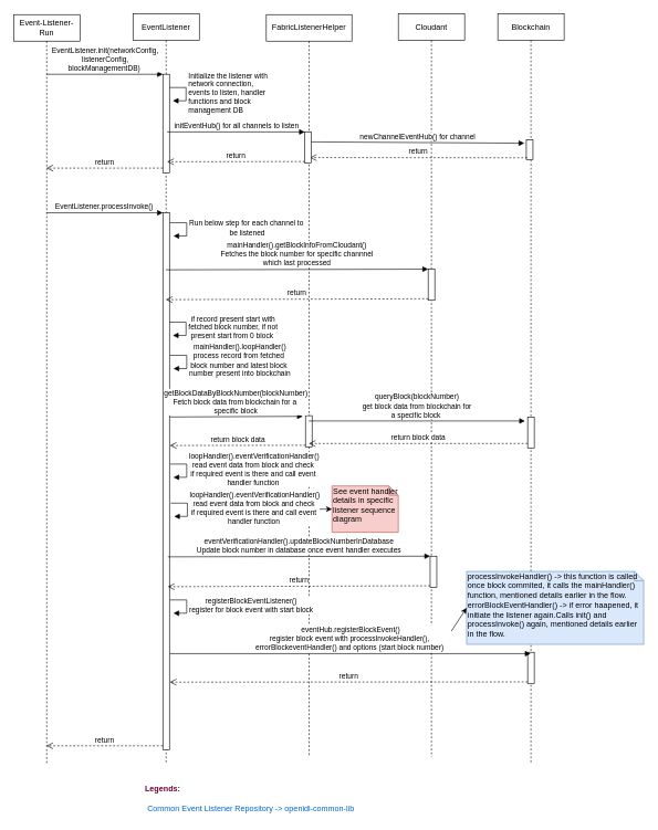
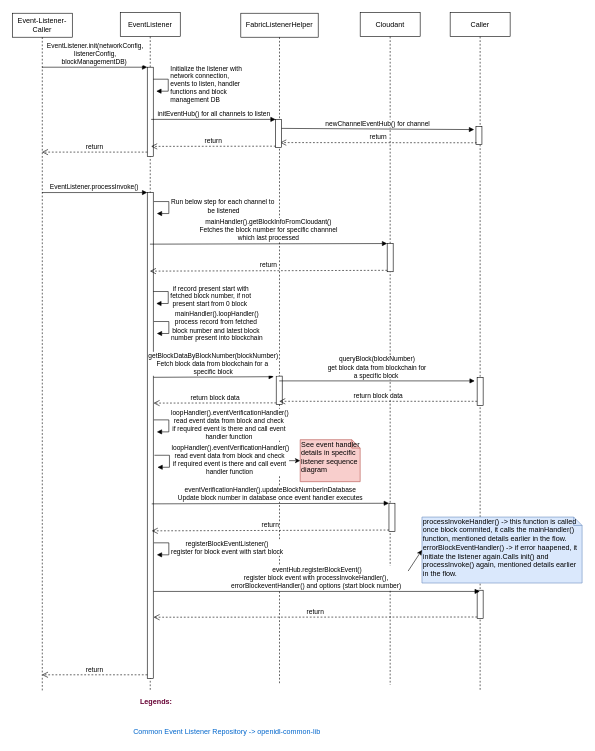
  <mxCell id="0" />
  <mxCell id="1" parent="0" />
- <mxCell id="2" value="Event-Listener-Run" style="shape=umlLifeline;perimeter=lifelinePerimeter;whiteSpace=wrap;html=1;container=1;collapsible=0;recursiveResize=0;outlineConnect=0;" vertex="1" parent="1"><mxGeometry x="20" y="21" width="100" height="1130" as="geometry" /></mxCell>
+ <mxCell id="2" value="Event-Listener-Caller" style="shape=umlLifeline;perimeter=lifelinePerimeter;whiteSpace=wrap;html=1;container=1;collapsible=0;recursiveResize=0;outlineConnect=0;" vertex="1" parent="1"><mxGeometry x="20" y="21" width="100" height="1130" as="geometry" /></mxCell>
  <mxCell id="3" value="EventListener" style="shape=umlLifeline;perimeter=lifelinePerimeter;whiteSpace=wrap;html=1;container=1;collapsible=0;recursiveResize=0;outlineConnect=0;" vertex="1" parent="1"><mxGeometry x="200" y="20" width="100" height="1131" as="geometry" /></mxCell>
  <mxCell id="4" value="" style="html=1;points=[];perimeter=orthogonalPerimeter;" vertex="1" parent="3"><mxGeometry x="45" y="91" width="10" height="149" as="geometry" /></mxCell>
  <mxCell id="5" value="" style="html=1;points=[];perimeter=orthogonalPerimeter;" vertex="1" parent="3"><mxGeometry x="45" y="300" width="10" height="810" as="geometry" /></mxCell>
  <mxCell id="6" value="EventListener.processInvoke()&amp;nbsp;" style="html=1;verticalAlign=bottom;endArrow=block;entryX=0;entryY=0;" edge="1" parent="3" target="5"><mxGeometry relative="1" as="geometry"><mxPoint x="-130.5" y="300" as="sourcePoint" /></mxGeometry></mxCell>
  <mxCell id="7" value="Cloudant" style="shape=umlLifeline;perimeter=lifelinePerimeter;whiteSpace=wrap;html=1;container=1;collapsible=0;recursiveResize=0;outlineConnect=0;" vertex="1" parent="1"><mxGeometry x="600" y="20" width="100" height="1121" as="geometry" /></mxCell>
  <mxCell id="8" value="" style="html=1;points=[];perimeter=orthogonalPerimeter;" vertex="1" parent="7"><mxGeometry x="45" y="385" width="10" height="47" as="geometry" /></mxCell>
  <mxCell id="9" value="EventListener.init(networkConfig, &lt;br&gt;listenerConfig,&lt;br&gt;blockManagementDB)&amp;nbsp;" style="html=1;verticalAlign=bottom;endArrow=block;entryX=0;entryY=0;" edge="1" target="4" parent="1" source="2"><mxGeometry relative="1" as="geometry"><mxPoint x="175" y="111" as="sourcePoint" /></mxGeometry></mxCell>
  <mxCell id="10" value="return" style="html=1;verticalAlign=bottom;endArrow=open;dashed=1;endSize=8;exitX=0;exitY=0.95;" edge="1" source="4" parent="1" target="2"><mxGeometry relative="1" as="geometry"><mxPoint x="175" y="187" as="targetPoint" /></mxGeometry></mxCell>
  <mxCell id="11" value="&lt;span style=&quot;text-align: center&quot;&gt;Initialize the listener with&amp;nbsp;&lt;/span&gt;&lt;br style=&quot;text-align: center&quot;&gt;&lt;span style=&quot;text-align: center&quot;&gt;network connection, &lt;br&gt;events to listen, handler &lt;br&gt;functions and block &lt;br&gt;management DB&amp;nbsp;&lt;/span&gt;" style="edgeStyle=orthogonalEdgeStyle;html=1;align=left;spacingLeft=2;endArrow=block;rounded=0;entryX=1;entryY=0;" edge="1" parent="1"><mxGeometry relative="1" as="geometry"><mxPoint x="255" y="131" as="sourcePoint" /><Array as="points"><mxPoint x="280" y="131" /></Array><mxPoint x="260" y="151" as="targetPoint" /></mxGeometry></mxCell>
- <mxCell id="12" value="Blockchain" style="shape=umlLifeline;perimeter=lifelinePerimeter;whiteSpace=wrap;html=1;container=1;collapsible=0;recursiveResize=0;outlineConnect=0;" vertex="1" parent="1"><mxGeometry x="750" y="20" width="100" height="1131" as="geometry" /></mxCell>
+ <mxCell id="12" value="Caller" style="shape=umlLifeline;perimeter=lifelinePerimeter;whiteSpace=wrap;html=1;container=1;collapsible=0;recursiveResize=0;outlineConnect=0;" vertex="1" parent="1"><mxGeometry x="750" y="20" width="100" height="1131" as="geometry" /></mxCell>
  <mxCell id="13" value="" style="html=1;points=[];perimeter=orthogonalPerimeter;" vertex="1" parent="12"><mxGeometry x="43" y="190" width="10" height="30" as="geometry" /></mxCell>
  <mxCell id="14" value="" style="html=1;points=[];perimeter=orthogonalPerimeter;" vertex="1" parent="12"><mxGeometry x="45" y="963" width="10" height="47" as="geometry" /></mxCell>
  <mxCell id="15" value="FabricListenerHelper" style="shape=umlLifeline;perimeter=lifelinePerimeter;whiteSpace=wrap;html=1;container=1;collapsible=0;recursiveResize=0;outlineConnect=0;" vertex="1" parent="1"><mxGeometry x="401" y="21" width="129" height="1120" as="geometry" /></mxCell>
  <mxCell id="16" value="" style="html=1;points=[];perimeter=orthogonalPerimeter;" vertex="1" parent="15"><mxGeometry x="59" y="605" width="10" height="47" as="geometry" /></mxCell>
  <mxCell id="17" value="See event handler details in specific listener sequence diagram" style="shape=note;whiteSpace=wrap;html=1;size=14;verticalAlign=top;align=left;spacingTop=-6;fillColor=#f8cecc;strokeColor=#b85450;" vertex="1" parent="15"><mxGeometry x="99" y="711" width="100" height="70" as="geometry" /></mxCell>
  <mxCell id="18" value="" style="endArrow=classic;html=1;entryX=0;entryY=0.5;entryDx=0;entryDy=0;entryPerimeter=0;" edge="1" parent="15" source="15" target="17"><mxGeometry width="50" height="50" relative="1" as="geometry"><mxPoint x="-291" y="1020" as="sourcePoint" /><mxPoint x="79" y="750" as="targetPoint" /></mxGeometry></mxCell>
  <mxCell id="19" value="return" style="html=1;verticalAlign=bottom;endArrow=open;dashed=1;endSize=8;entryX=0.767;entryY=0.823;entryDx=0;entryDy=0;entryPerimeter=0;exitX=0.133;exitY=0.9;exitDx=0;exitDy=0;exitPerimeter=0;" edge="1" source="13" parent="1" target="21"><mxGeometry relative="1" as="geometry"><mxPoint x="470" y="241" as="targetPoint" /><mxPoint x="760" y="237" as="sourcePoint" /></mxGeometry></mxCell>
  <mxCell id="20" value="newChannelEventHub() for channel" style="html=1;verticalAlign=bottom;endArrow=block;exitX=0.9;exitY=0.241;exitDx=0;exitDy=0;exitPerimeter=0;" edge="1" parent="1"><mxGeometry relative="1" as="geometry"><mxPoint x="468" y="213" as="sourcePoint" /><mxPoint x="790" y="215" as="targetPoint" /></mxGeometry></mxCell>
  <mxCell id="21" value="" style="html=1;points=[];perimeter=orthogonalPerimeter;" vertex="1" parent="1"><mxGeometry x="459" y="198" width="10" height="47" as="geometry" /></mxCell>
  <mxCell id="22" value="return" style="html=1;verticalAlign=bottom;endArrow=open;dashed=1;endSize=8;exitX=0;exitY=0.95;" edge="1" parent="1" source="21"><mxGeometry relative="1" as="geometry"><mxPoint x="251.5" y="243" as="targetPoint" /></mxGeometry></mxCell>
  <mxCell id="23" value="initEventHub() for all channels to listen" style="html=1;verticalAlign=bottom;endArrow=block;entryX=0;entryY=0;" edge="1" parent="1" target="21"><mxGeometry relative="1" as="geometry"><mxPoint x="251.5" y="198" as="sourcePoint" /></mxGeometry></mxCell>
  <mxCell id="24" value="return" style="html=1;verticalAlign=bottom;endArrow=open;dashed=1;endSize=8;exitX=0;exitY=0.95;" edge="1" parent="1"><mxGeometry relative="1" as="geometry"><mxPoint x="69.5" y="1124" as="targetPoint" /><mxPoint x="245" y="1124" as="sourcePoint" /></mxGeometry></mxCell>
  <mxCell id="25" value="&lt;div style=&quot;text-align: center&quot;&gt;Run below step for each channel to&amp;nbsp;&lt;/div&gt;&lt;div style=&quot;text-align: center&quot;&gt;be listened&lt;/div&gt;" style="edgeStyle=orthogonalEdgeStyle;html=1;align=left;spacingLeft=2;endArrow=block;rounded=0;entryX=1;entryY=0;" edge="1" parent="1"><mxGeometry relative="1" as="geometry"><mxPoint x="256" y="335" as="sourcePoint" /><Array as="points"><mxPoint x="281" y="335" /></Array><mxPoint x="261" y="355" as="targetPoint" /></mxGeometry></mxCell>
  <mxCell id="26" value="&lt;div style=&quot;text-align: center&quot;&gt;if record present start with&amp;nbsp;&lt;/div&gt;&lt;div style=&quot;text-align: center&quot;&gt;fetched block number, if not&amp;nbsp;&lt;br&gt;&lt;/div&gt;&lt;div style=&quot;text-align: center&quot;&gt;present start from 0 block&amp;nbsp;&amp;nbsp;&lt;/div&gt;" style="edgeStyle=orthogonalEdgeStyle;html=1;align=left;spacingLeft=2;endArrow=block;rounded=0;entryX=1;entryY=0;" edge="1" parent="1"><mxGeometry relative="1" as="geometry"><mxPoint x="255" y="485" as="sourcePoint" /><Array as="points"><mxPoint x="280" y="485" /></Array><mxPoint x="260" y="505" as="targetPoint" /></mxGeometry></mxCell>
  <mxCell id="27" value="&lt;div&gt;mainHandler().getBlockInfoFromCloudant()&lt;/div&gt;&lt;div&gt;Fetches the block number for specific channnel&lt;/div&gt;&lt;div&gt;which last processed&lt;/div&gt;" style="html=1;verticalAlign=bottom;endArrow=block;entryX=0;entryY=0;" edge="1" parent="1" target="8"><mxGeometry relative="1" as="geometry"><mxPoint x="249.5" y="406" as="sourcePoint" /></mxGeometry></mxCell>
  <mxCell id="28" value="return" style="html=1;verticalAlign=bottom;endArrow=open;dashed=1;endSize=8;exitX=0;exitY=0.95;" edge="1" parent="1" source="8"><mxGeometry relative="1" as="geometry"><mxPoint x="249.5" y="451" as="targetPoint" /></mxGeometry></mxCell>
  <mxCell id="29" value="&lt;div style=&quot;text-align: center&quot;&gt;mainHandler().loopHandler()&lt;/div&gt;&lt;div style=&quot;text-align: center&quot;&gt;process record from fetched&amp;nbsp;&lt;/div&gt;&lt;div style=&quot;text-align: center&quot;&gt;block number and latest block&amp;nbsp;&lt;/div&gt;&lt;div style=&quot;text-align: center&quot;&gt;number present into blockchain&lt;/div&gt;" style="edgeStyle=orthogonalEdgeStyle;html=1;align=left;spacingLeft=2;endArrow=block;rounded=0;entryX=1;entryY=0;" edge="1" parent="1"><mxGeometry relative="1" as="geometry"><mxPoint x="256" y="535" as="sourcePoint" /><Array as="points"><mxPoint x="281" y="535" /></Array><mxPoint x="261" y="555" as="targetPoint" /></mxGeometry></mxCell>
  <mxCell id="30" value="&lt;div&gt;getBlockDataByBlockNumber(blockNumber)&lt;/div&gt;&lt;div&gt;Fetch block data from blockchain for a&amp;nbsp;&lt;/div&gt;&lt;div&gt;specific block&lt;/div&gt;" style="html=1;verticalAlign=bottom;endArrow=block;entryX=0;entryY=0;" edge="1" parent="1"><mxGeometry relative="1" as="geometry"><mxPoint x="255.5" y="628" as="sourcePoint" /><mxPoint x="456" y="627" as="targetPoint" /></mxGeometry></mxCell>
  <mxCell id="31" value="return block data" style="html=1;verticalAlign=bottom;endArrow=open;dashed=1;endSize=8;exitX=0;exitY=0.95;" edge="1" parent="1" source="16"><mxGeometry relative="1" as="geometry"><mxPoint x="255.5" y="671" as="targetPoint" /></mxGeometry></mxCell>
  <mxCell id="32" value="&lt;div style=&quot;text-align: center&quot;&gt;loopHandler().eventVerificationHandler()&lt;/div&gt;&lt;div style=&quot;text-align: center&quot;&gt;read event data from block and check&amp;nbsp;&lt;/div&gt;&lt;div style=&quot;text-align: center&quot;&gt;if required event is there and call event&amp;nbsp;&lt;/div&gt;&lt;div style=&quot;text-align: center&quot;&gt;handler function&amp;nbsp;&lt;/div&gt;" style="edgeStyle=orthogonalEdgeStyle;html=1;align=left;spacingLeft=2;endArrow=block;rounded=0;entryX=1;entryY=0;" edge="1" parent="1"><mxGeometry relative="1" as="geometry"><mxPoint x="256" y="699" as="sourcePoint" /><Array as="points"><mxPoint x="281" y="699" /></Array><mxPoint x="261" y="719" as="targetPoint" /></mxGeometry></mxCell>
  <mxCell id="33" value="&lt;div style=&quot;text-align: center&quot;&gt;loopHandler().eventVerificationHandler()&lt;/div&gt;&lt;div style=&quot;text-align: center&quot;&gt;read event data from block and check&amp;nbsp;&lt;/div&gt;&lt;div style=&quot;text-align: center&quot;&gt;if required event is there and call event&amp;nbsp;&lt;/div&gt;&lt;div style=&quot;text-align: center&quot;&gt;handler function&amp;nbsp;&lt;/div&gt;" style="edgeStyle=orthogonalEdgeStyle;html=1;align=left;spacingLeft=2;endArrow=block;rounded=0;entryX=1;entryY=0;" edge="1" parent="1"><mxGeometry relative="1" as="geometry"><mxPoint x="257" y="758" as="sourcePoint" /><Array as="points"><mxPoint x="282" y="758" /></Array><mxPoint x="262" y="778" as="targetPoint" /></mxGeometry></mxCell>
  <mxCell id="34" value="&lt;div style=&quot;text-align: center&quot;&gt;registerBlockEventListener()&lt;/div&gt;&lt;div style=&quot;text-align: center&quot;&gt;register for block event with start block&lt;/div&gt;" style="edgeStyle=orthogonalEdgeStyle;html=1;align=left;spacingLeft=2;endArrow=block;rounded=0;entryX=1;entryY=0;" edge="1" parent="1"><mxGeometry relative="1" as="geometry"><mxPoint x="256" y="904" as="sourcePoint" /><Array as="points"><mxPoint x="281" y="904" /></Array><mxPoint x="261" y="924" as="targetPoint" /></mxGeometry></mxCell>
  <mxCell id="35" value="&lt;div&gt;eventHub.registerBlockEvent()&lt;/div&gt;&lt;div&gt;register block event with processInvokeHandler(),&amp;nbsp;&lt;/div&gt;&lt;div&gt;errorBlockeventHandler() and options (start block number)&amp;nbsp;&lt;/div&gt;" style="html=1;verticalAlign=bottom;endArrow=block;" edge="1" parent="1" target="12"><mxGeometry relative="1" as="geometry"><mxPoint x="255.5" y="985" as="sourcePoint" /><mxPoint x="456" y="984" as="targetPoint" /></mxGeometry></mxCell>
  <mxCell id="36" value="return" style="html=1;verticalAlign=bottom;endArrow=open;dashed=1;endSize=8;exitX=0;exitY=0.95;" edge="1" parent="1" source="14"><mxGeometry relative="1" as="geometry"><mxPoint x="255.5" y="1028" as="targetPoint" /></mxGeometry></mxCell>
  <mxCell id="37" value="" style="html=1;points=[];perimeter=orthogonalPerimeter;" vertex="1" parent="1"><mxGeometry x="648" y="838" width="10" height="47" as="geometry" /></mxCell>
  <mxCell id="38" value="&lt;div&gt;eventVerificationHandler().updateBlockNumberInDatabase&lt;/div&gt;&lt;div&gt;Update block number in database once event handler executes&lt;/div&gt;" style="html=1;verticalAlign=bottom;endArrow=block;entryX=0;entryY=0;" edge="1" parent="1" target="37"><mxGeometry relative="1" as="geometry"><mxPoint x="252.5" y="839" as="sourcePoint" /></mxGeometry></mxCell>
  <mxCell id="39" value="return" style="html=1;verticalAlign=bottom;endArrow=open;dashed=1;endSize=8;exitX=0;exitY=0.95;" edge="1" parent="1" source="37"><mxGeometry relative="1" as="geometry"><mxPoint x="252.5" y="884" as="targetPoint" /></mxGeometry></mxCell>
  <mxCell id="40" value="processInvokeHandler() -&amp;gt; this function is called once block commited, it calls the mainHandler() function, mentioned details earlier in the flow.&lt;br&gt;errorBlockEventHandler() -&amp;gt; if error haapened, it initiate the listener again.Calls init() and processInvoke() again, mentioned details earlier in the flow.&amp;nbsp;&amp;nbsp;" style="shape=note;whiteSpace=wrap;html=1;size=14;verticalAlign=top;align=left;spacingTop=-6;fillColor=#dae8fc;strokeColor=#6c8ebf;" vertex="1" parent="1"><mxGeometry x="703" y="861" width="267" height="110" as="geometry" /></mxCell>
  <mxCell id="41" value="" style="endArrow=classic;html=1;entryX=0;entryY=0.5;entryDx=0;entryDy=0;entryPerimeter=0;" edge="1" parent="1" target="40"><mxGeometry width="50" height="50" relative="1" as="geometry"><mxPoint x="680" y="951" as="sourcePoint" /><mxPoint x="400" y="1271" as="targetPoint" /></mxGeometry></mxCell>
- <mxCell id="42" value="&lt;b&gt;&lt;font color=&quot;#660033&quot;&gt;Legends:&lt;/font&gt;&lt;/b&gt;" style="text;html=1;strokeColor=none;fillColor=none;align=center;verticalAlign=middle;whiteSpace=wrap;rounded=0;" vertex="1" parent="1"><mxGeometry x="225" y="1179" width="40" height="20" as="geometry" /></mxCell>
+ <mxCell id="42" value="&lt;b&gt;&lt;font color=&quot;#660033&quot;&gt;Legends:&lt;/font&gt;&lt;/b&gt;" style="text;html=1;strokeColor=none;fillColor=none;align=center;verticalAlign=middle;whiteSpace=wrap;rounded=0;" vertex="1" parent="1"><mxGeometry x="240" y="1159" width="40" height="20" as="geometry" /></mxCell>
  <mxCell id="43" value="&lt;font color=&quot;#0066cc&quot;&gt;Common Event Listener Repository -&amp;gt; openidl-common-lib&lt;/font&gt;" style="text;html=1;resizable=0;points=[];autosize=1;align=left;verticalAlign=top;spacingTop=-4;" vertex="1" parent="1"><mxGeometry x="220" y="1209" width="330" height="20" as="geometry" /></mxCell>
  <mxCell id="44" value="" style="html=1;points=[];perimeter=orthogonalPerimeter;" vertex="1" parent="1"><mxGeometry x="795" y="628" width="10" height="47" as="geometry" /></mxCell>
  <mxCell id="45" value="&lt;div&gt;queryBlock(blockNumber)&lt;/div&gt;&lt;div&gt;get block data from blockchain for&lt;/div&gt;&lt;div&gt;a specific block&amp;nbsp;&lt;/div&gt;" style="html=1;verticalAlign=bottom;endArrow=block;entryX=0;entryY=0;" edge="1" parent="1" source="15"><mxGeometry relative="1" as="geometry"><mxPoint x="590.5" y="635" as="sourcePoint" /><mxPoint x="791" y="634" as="targetPoint" /></mxGeometry></mxCell>
  <mxCell id="46" value="return block data" style="html=1;verticalAlign=bottom;endArrow=open;dashed=1;endSize=8;exitX=0;exitY=0.95;" edge="1" parent="1" target="15"><mxGeometry relative="1" as="geometry"><mxPoint x="590.5" y="668" as="targetPoint" /><mxPoint x="795" y="668" as="sourcePoint" /></mxGeometry></mxCell>
